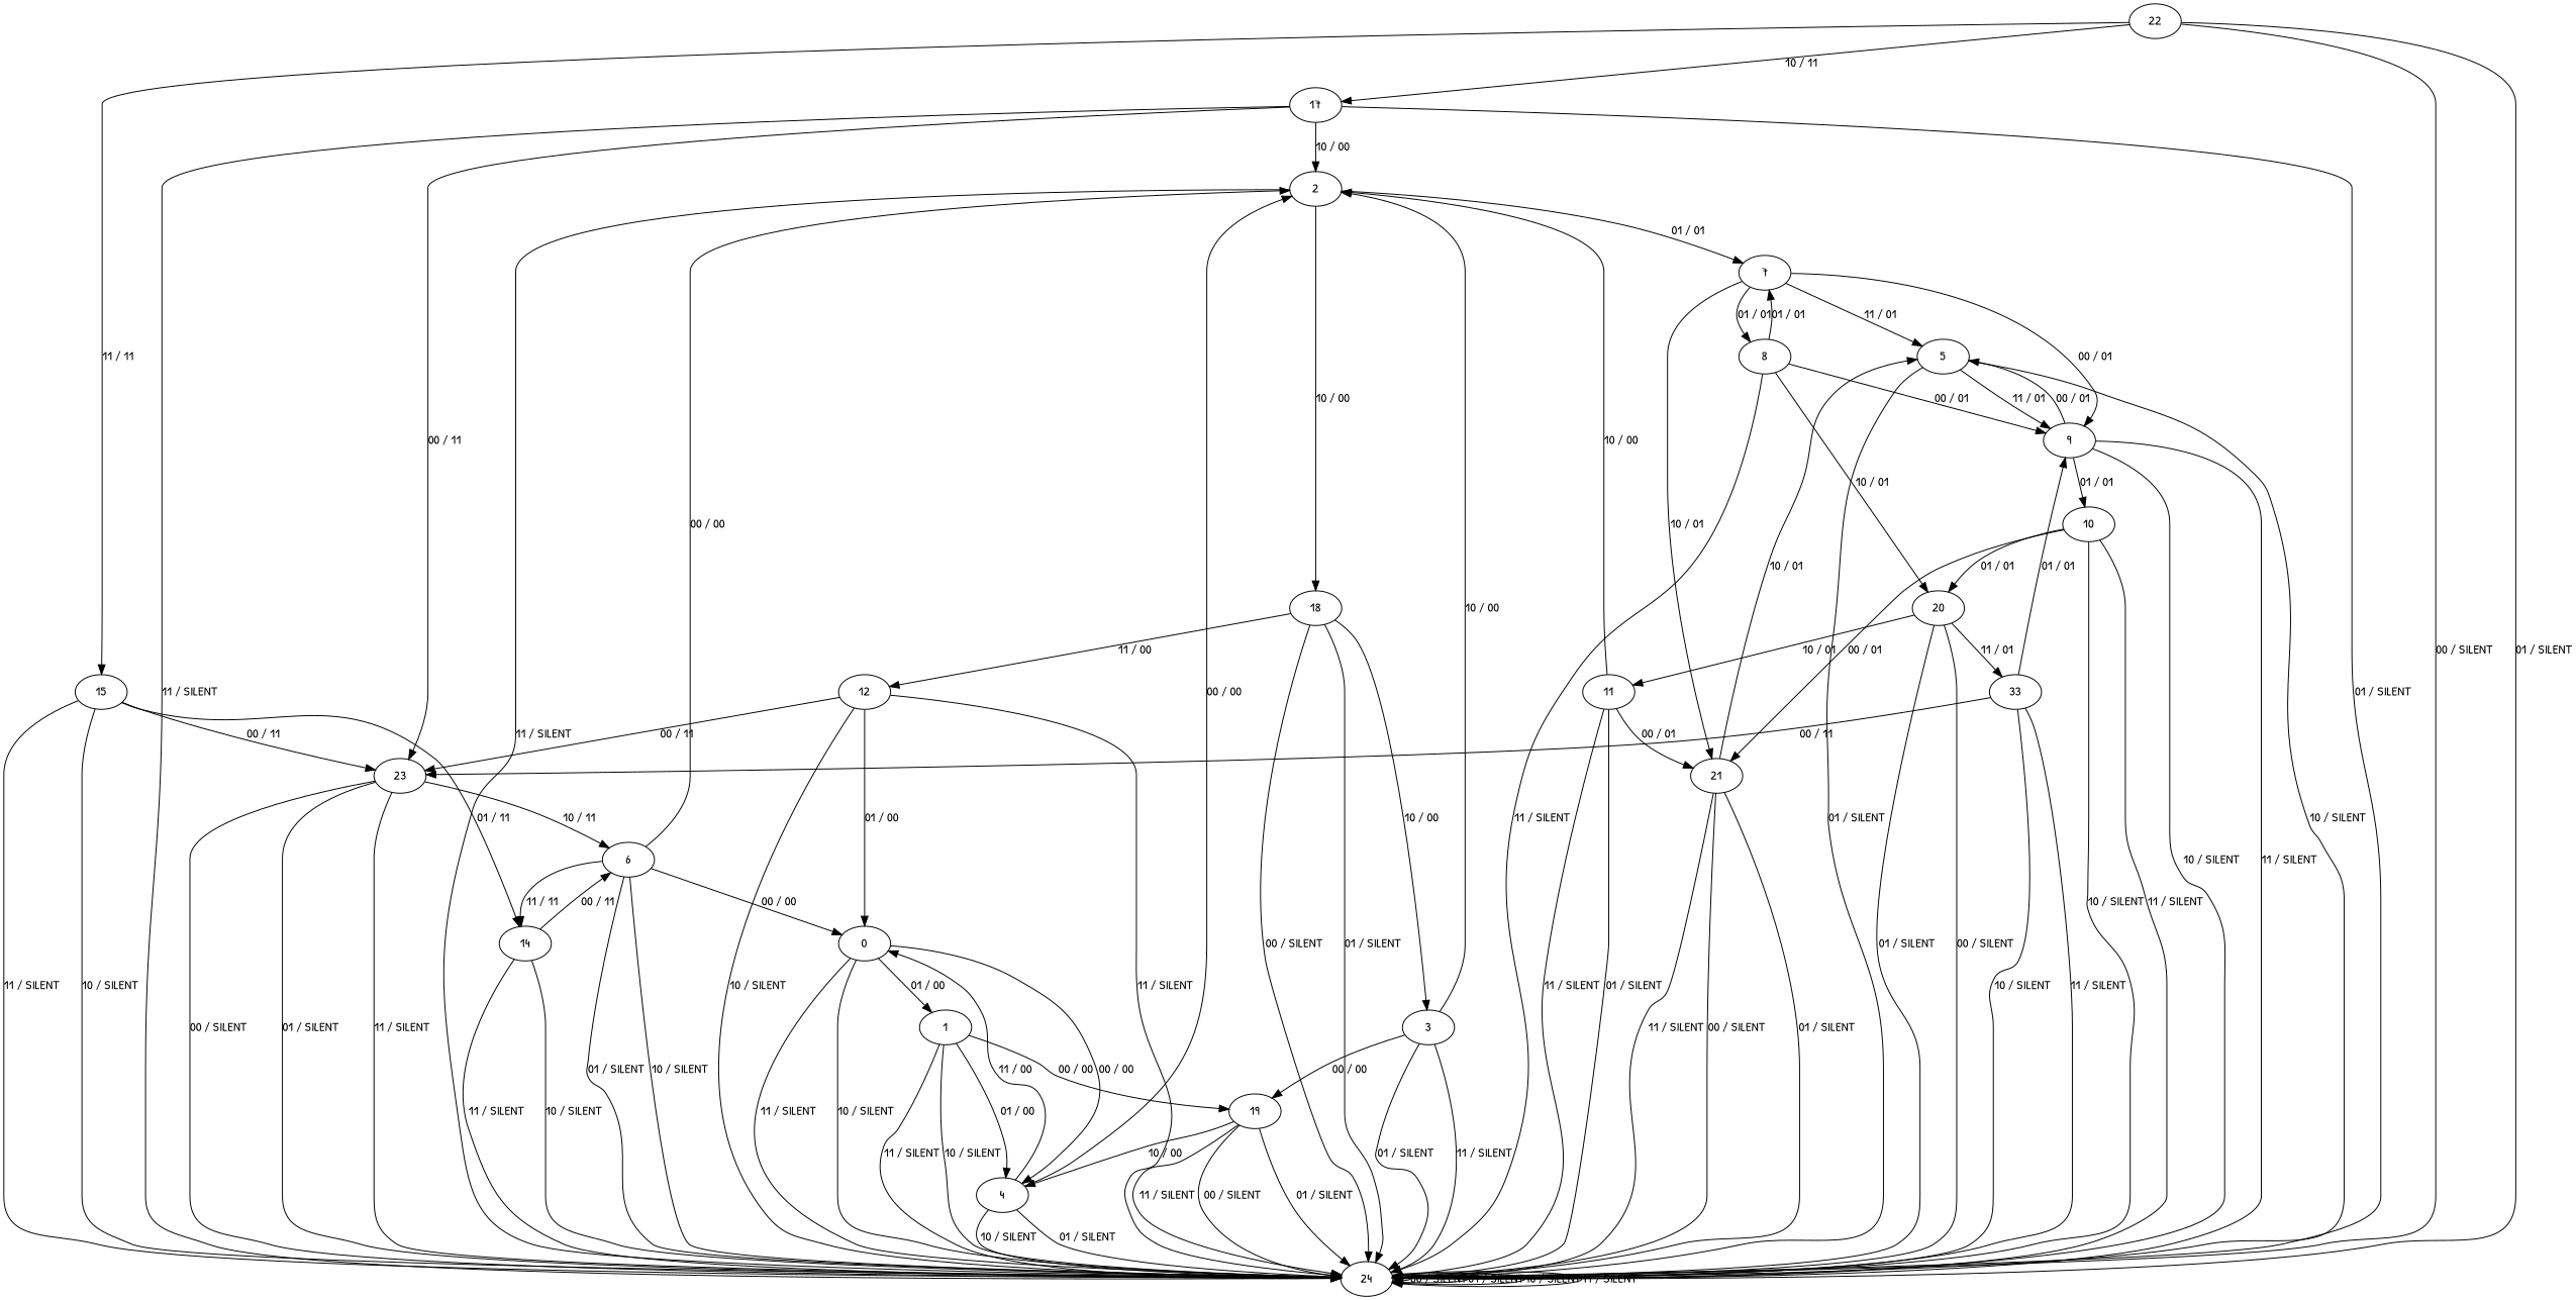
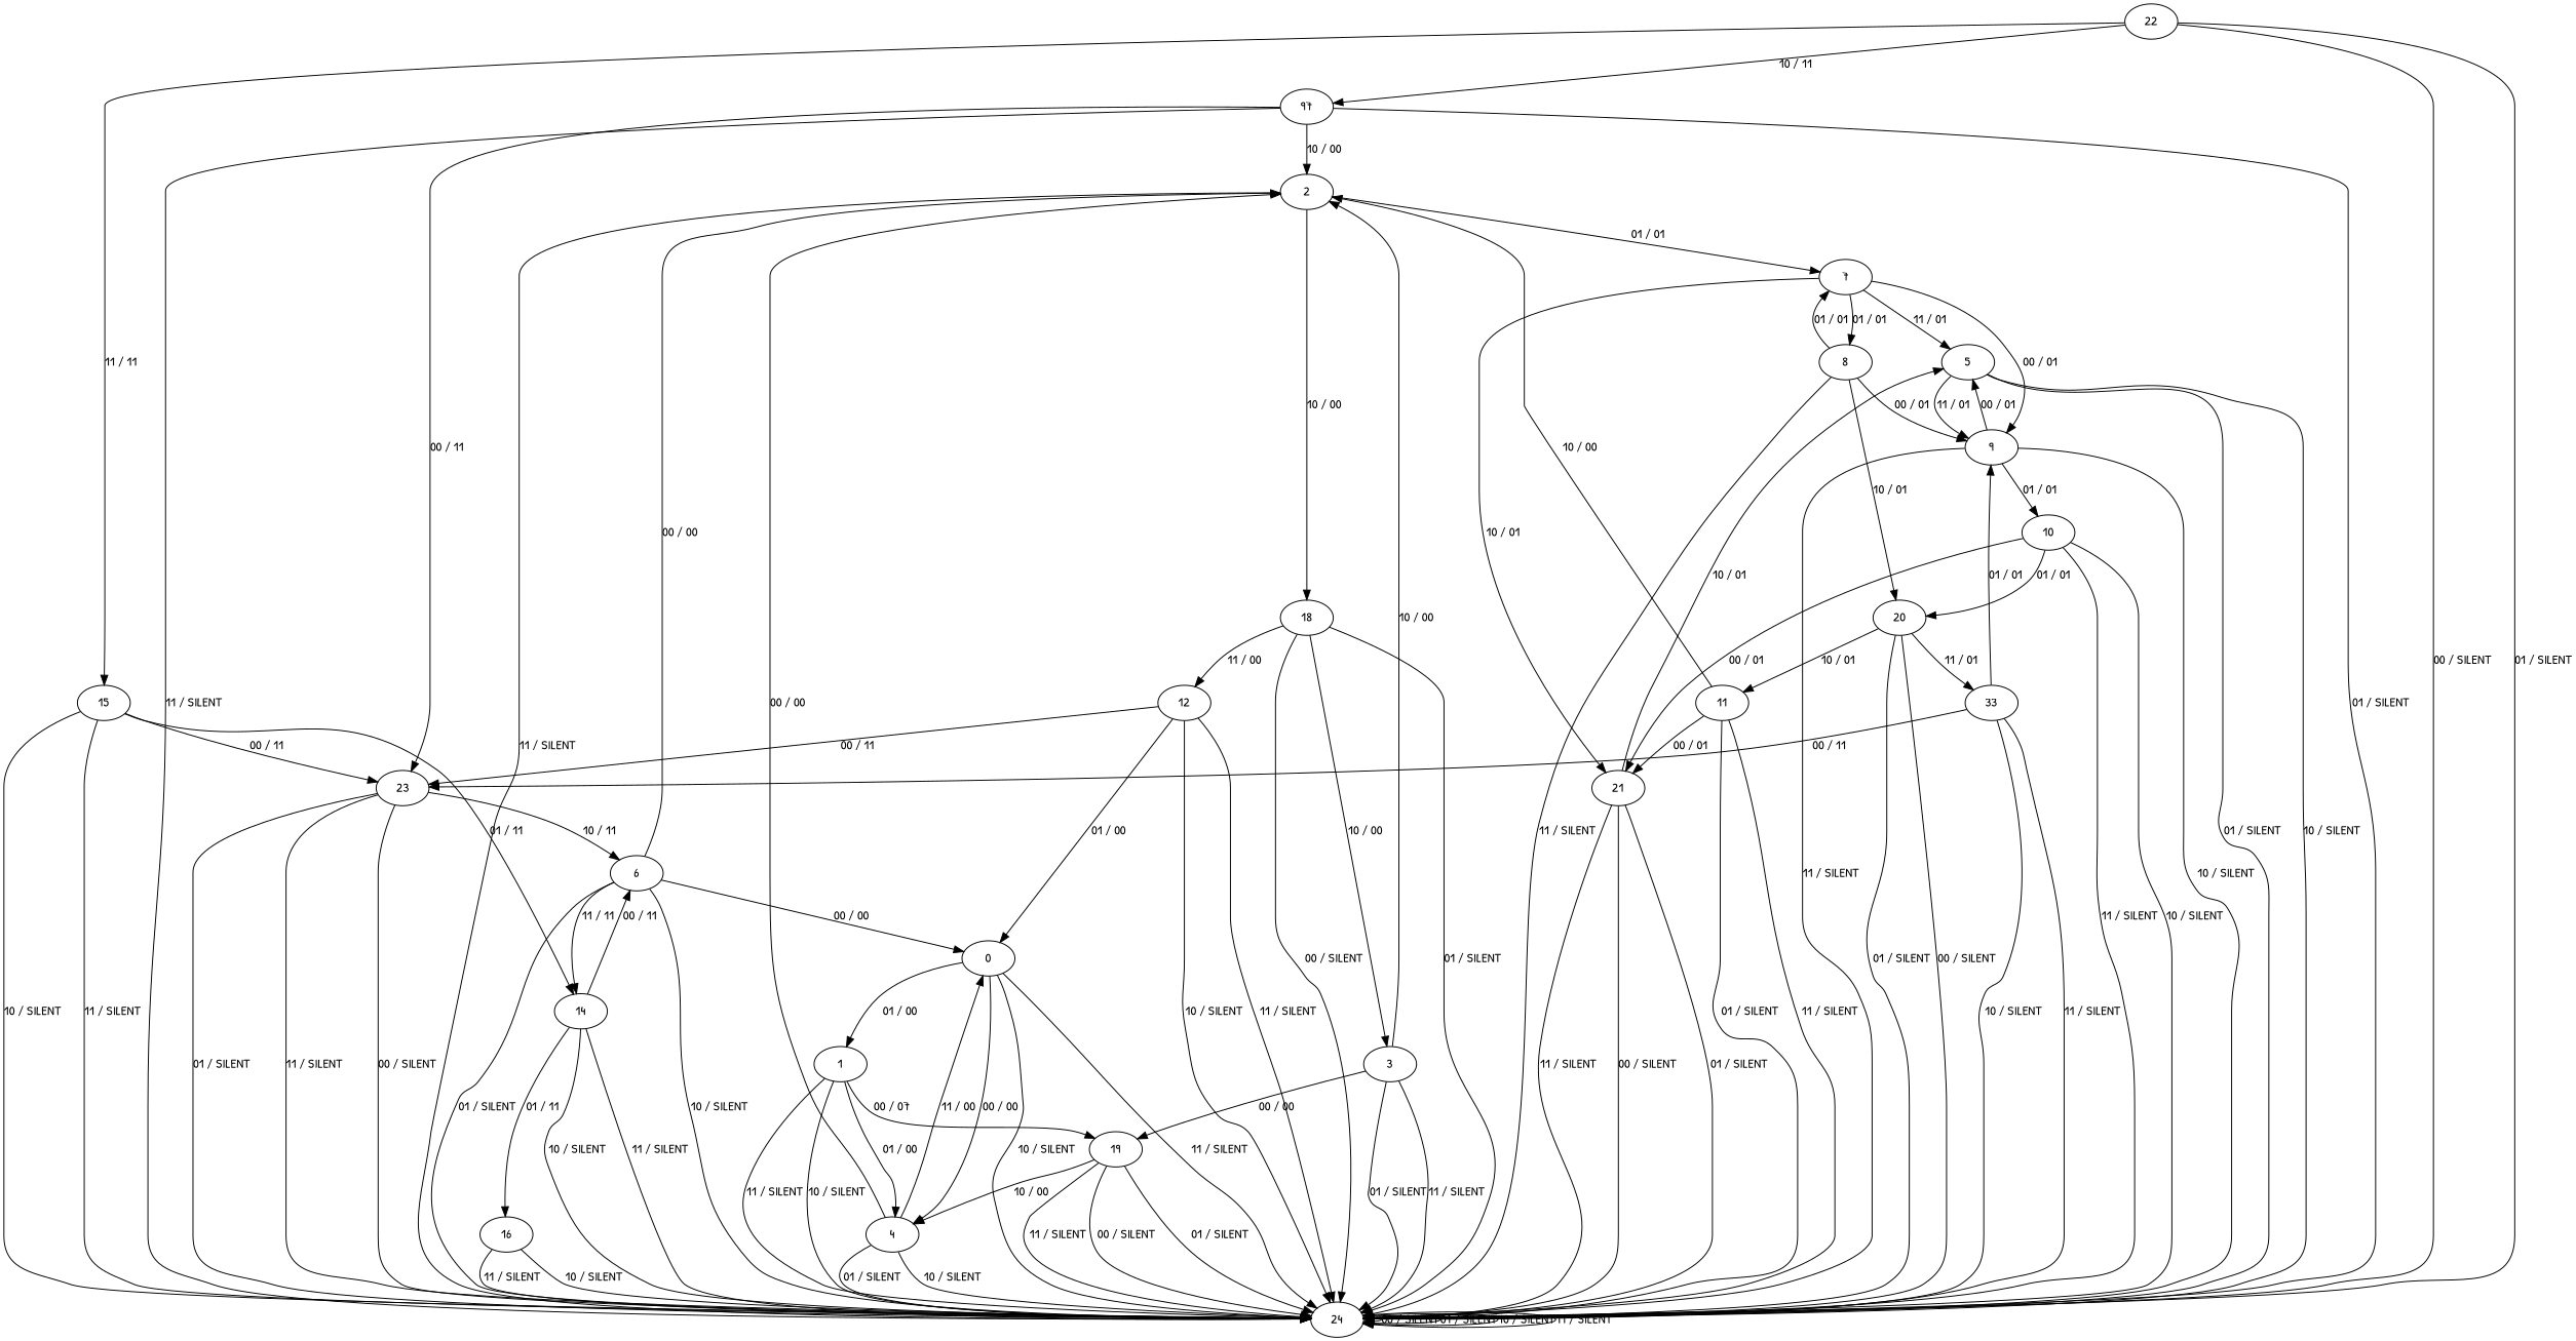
  digraph {
    fontname="Patrick Hand"
    node [fontname="Patrick Hand"]
    edge [fontname="Patrick Hand"]
    2
    7
    18
    24
    0
    1
    4
    5
    9
    8
    21
    3
    12
    19
    10
    6
    14
+   16
    20
    11
    n21 [label=33]
    23
    15
    22
-   17
+   17 [label=97]
    2 -> 7 [label="01 / 01"]
    2 -> 18 [label="10 / 00"]
    2 -> 24 [label="11 / SILENT"]
    7 -> 5 [label="11 / 01"]
    7 -> 9 [label="00 / 01"]
    7 -> 8 [label="01 / 01"]
    7 -> 21 [label="10 / 01"]
    18 -> 24 [label="00 / SILENT"]
    18 -> 24 [label="01 / SILENT"]
    18 -> 3 [label="10 / 00"]
    18 -> 12 [label="11 / 00"]
    24 -> 24 [label="00 / SILENT"]
    24 -> 24 [label="01 / SILENT"]
    24 -> 24 [label="10 / SILENT"]
    24 -> 24 [label="11 / SILENT"]
    0 -> 24 [label="10 / SILENT"]
    0 -> 24 [label="11 / SILENT"]
    0 -> 1 [label="01 / 00"]
    0 -> 4 [label="00 / 00"]
    1 -> 24 [label="10 / SILENT"]
    1 -> 24 [label="11 / SILENT"]
    1 -> 4 [label="01 / 00"]
-   1 -> 19 [label="00 / 00"]
+   1 -> 19 [label="00 / 07"]
    4 -> 2 [label="00 / 00"]
    4 -> 24 [label="01 / SILENT"]
    4 -> 24 [label="10 / SILENT"]
    4 -> 0 [label="11 / 00"]
    5 -> 24 [label="01 / SILENT"]
    5 -> 24 [label="10 / SILENT"]
    5 -> 9 [label="11 / 01"]
    9 -> 24 [label="10 / SILENT"]
    9 -> 24 [label="11 / SILENT"]
    9 -> 5 [label="00 / 01"]
    9 -> 10 [label="01 / 01"]
    8 -> 7 [label="01 / 01"]
    8 -> 24 [label="11 / SILENT"]
    8 -> 9 [label="00 / 01"]
    8 -> 20 [label="10 / 01"]
    21 -> 24 [label="00 / SILENT"]
    21 -> 24 [label="01 / SILENT"]
    21 -> 24 [label="11 / SILENT"]
    21 -> 5 [label="10 / 01"]
    3 -> 2 [label="10 / 00"]
    3 -> 24 [label="01 / SILENT"]
    3 -> 24 [label="11 / SILENT"]
    3 -> 19 [label="00 / 00"]
    12 -> 24 [label="10 / SILENT"]
    12 -> 24 [label="11 / SILENT"]
    12 -> 0 [label="01 / 00"]
    12 -> 23 [label="00 / 11"]
    19 -> 24 [label="00 / SILENT"]
    19 -> 24 [label="01 / SILENT"]
    19 -> 24 [label="11 / SILENT"]
    19 -> 4 [label="10 / 00"]
    10 -> 24 [label="10 / SILENT"]
    10 -> 24 [label="11 / SILENT"]
    10 -> 21 [label="00 / 01"]
    10 -> 20 [label="01 / 01"]
    6 -> 2 [label="00 / 00"]
    6 -> 24 [label="01 / SILENT"]
    6 -> 24 [label="10 / SILENT"]
    6 -> 0 [label="00 / 00"]
    6 -> 14 [label="11 / 11"]
    14 -> 24 [label="10 / SILENT"]
    14 -> 24 [label="11 / SILENT"]
    14 -> 6 [label="00 / 11"]
+   14 -> 16 [label="01 / 11"]
+   16 -> 24 [label="10 / SILENT"]
+   16 -> 24 [label="11 / SILENT"]
    20 -> 24 [label="00 / SILENT"]
    20 -> 24 [label="01 / SILENT"]
    20 -> 11 [label="10 / 01"]
    20 -> n21 [label="11 / 01"]
    11 -> 2 [label="10 / 00"]
    11 -> 24 [label="01 / SILENT"]
    11 -> 24 [label="11 / SILENT"]
    11 -> 21 [label="00 / 01"]
    n21 -> 24 [label="10 / SILENT"]
    n21 -> 24 [label="11 / SILENT"]
    n21 -> 9 [label="01 / 01"]
    n21 -> 23 [label="00 / 11"]
    23 -> 24 [label="00 / SILENT"]
    23 -> 24 [label="01 / SILENT"]
    23 -> 24 [label="11 / SILENT"]
    23 -> 6 [label="10 / 11"]
    15 -> 24 [label="10 / SILENT"]
    15 -> 24 [label="11 / SILENT"]
    15 -> 14 [label="01 / 11"]
    15 -> 23 [label="00 / 11"]
    22 -> 24 [label="00 / SILENT"]
    22 -> 24 [label="01 / SILENT"]
    22 -> 15 [label="11 / 11"]
    22 -> 17 [label="10 / 11"]
    17 -> 2 [label="10 / 00"]
    17 -> 24 [label="01 / SILENT"]
    17 -> 24 [label="11 / SILENT"]
    17 -> 23 [label="00 / 11"]
  }
